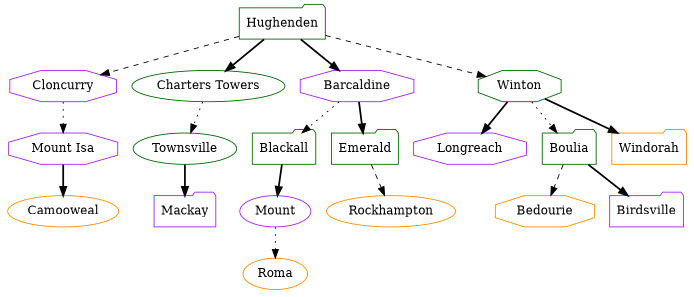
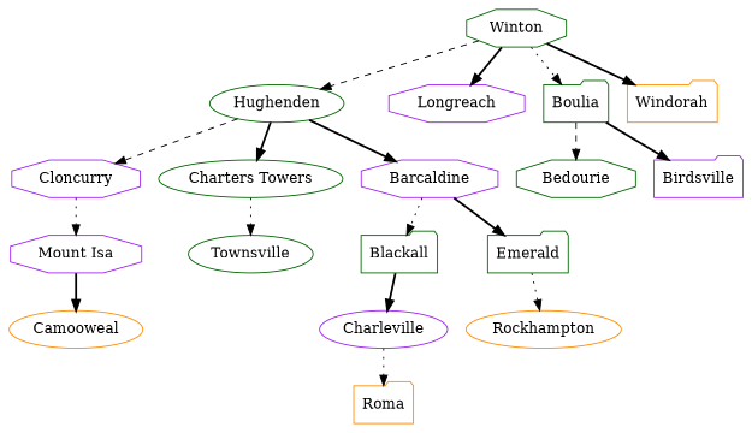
  digraph {
    node [color=purple shape=folder]
    edge [style=bold]
    Cloncurry [shape=octagon]
    "Mount Isa" [shape=octagon]
    Camooweal [color=darkorange shape=ellipse]
-   Hughenden [color=darkgreen]
+   Hughenden [color=darkgreen shape=ellipse]
    "Charters Towers" [color=darkgreen shape=ellipse]
    Barcaldine [shape=octagon]
    Winton [color=darkgreen shape=octagon]
    Townsville [color=darkgreen shape=ellipse]
    Blackall [color=darkgreen]
    Emerald [color=darkgreen]
    Longreach [shape=octagon]
    Boulia [color=darkgreen]
    Windorah [color=darkorange]
-   Mackay
-   Charleville [shape=ellipse label=Mount]
+   Charleville [shape=ellipse]
    Rockhampton [color=darkorange shape=ellipse]
-   Bedourie [color=darkorange shape=octagon]
+   Bedourie [color=darkgreen shape=octagon]
    Birdsville
-   Roma [color=darkorange shape=ellipse]
+   Roma [color=darkorange]
    Cloncurry -> "Mount Isa" [style=dotted]
    "Mount Isa" -> Camooweal
    Hughenden -> Cloncurry [style=dashed]
    Hughenden -> "Charters Towers"
    Hughenden -> Barcaldine
-   Hughenden -> Winton [style=dashed]
+   Winton -> Hughenden [style=dashed]
    "Charters Towers" -> Townsville [style=dotted]
    Barcaldine -> Blackall [style=dotted]
    Barcaldine -> Emerald
    Winton -> Longreach
    Winton -> Boulia [style=dotted]
    Winton -> Windorah
-   Townsville -> Mackay
    Blackall -> Charleville
-   Emerald -> Rockhampton [style=dashed]
+   Emerald -> Rockhampton [style=dotted]
    Boulia -> Bedourie [style=dashed]
    Boulia -> Birdsville
    Charleville -> Roma [style=dotted]
  }
